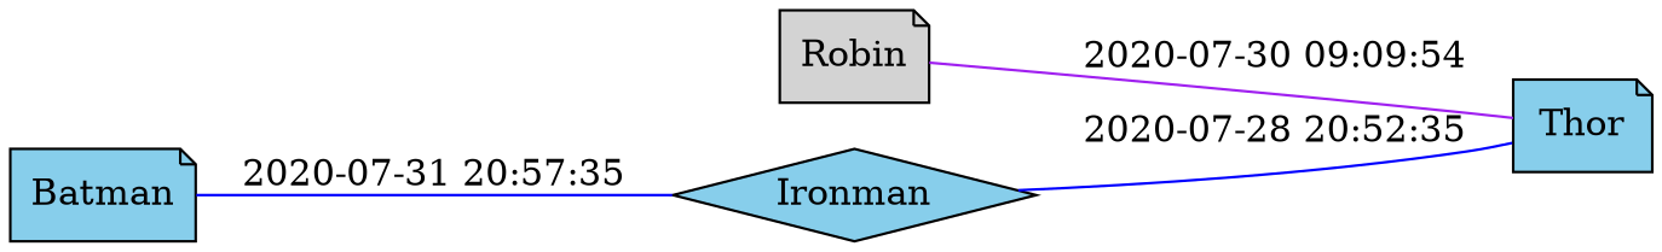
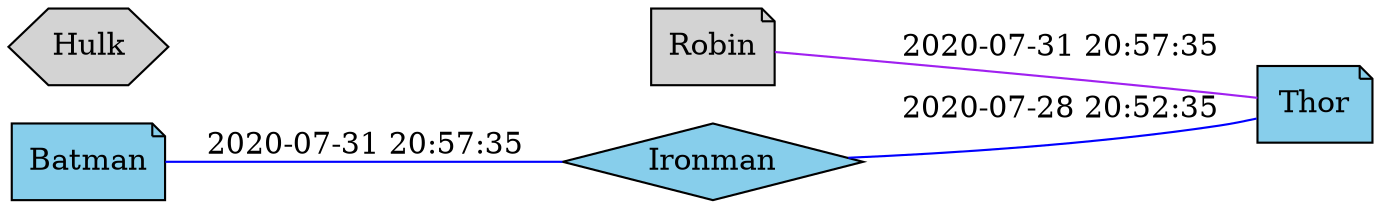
  graph {
    rankdir=LR
    node [fillcolor=skyblue shape=note style=filled]
    edge [color=blue]
    Ironman [shape=diamond]
    Batman
    Robin [fillcolor=lightgrey]
    Thor
+   Hulk [fillcolor=lightgrey shape=hexagon]
    Ironman -- Thor [label="2020-07-28 20:52:35"]
    Batman -- Ironman [label="2020-07-31 20:57:35"]
-   Robin -- Thor [color=purple label="2020-07-30 09:09:54"]
+   Robin -- Thor [color=purple label="2020-07-31 20:57:35"]
  }
